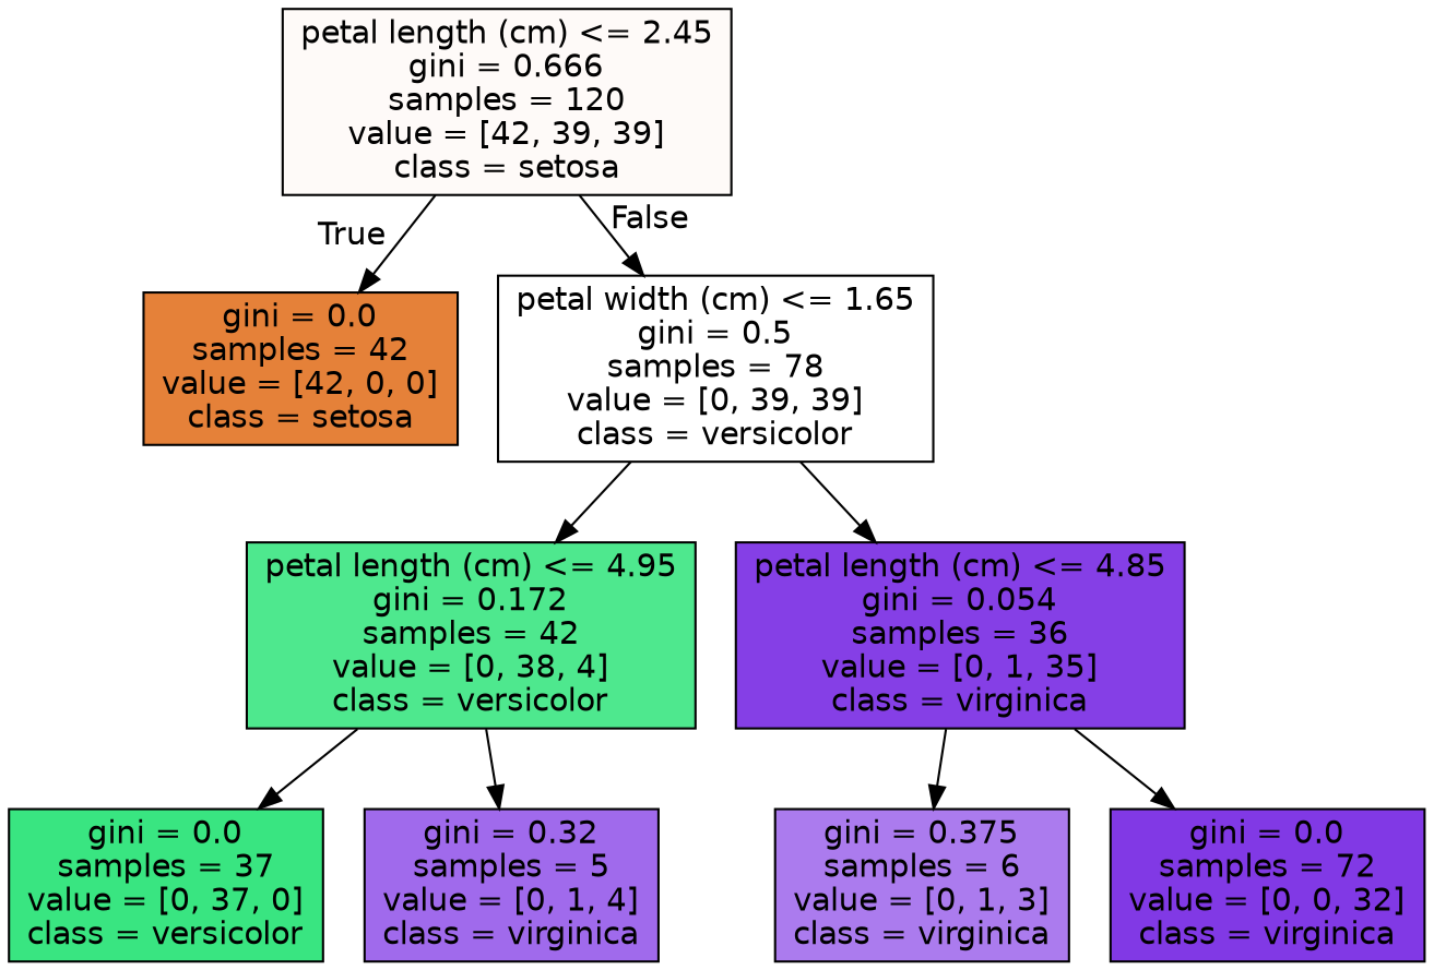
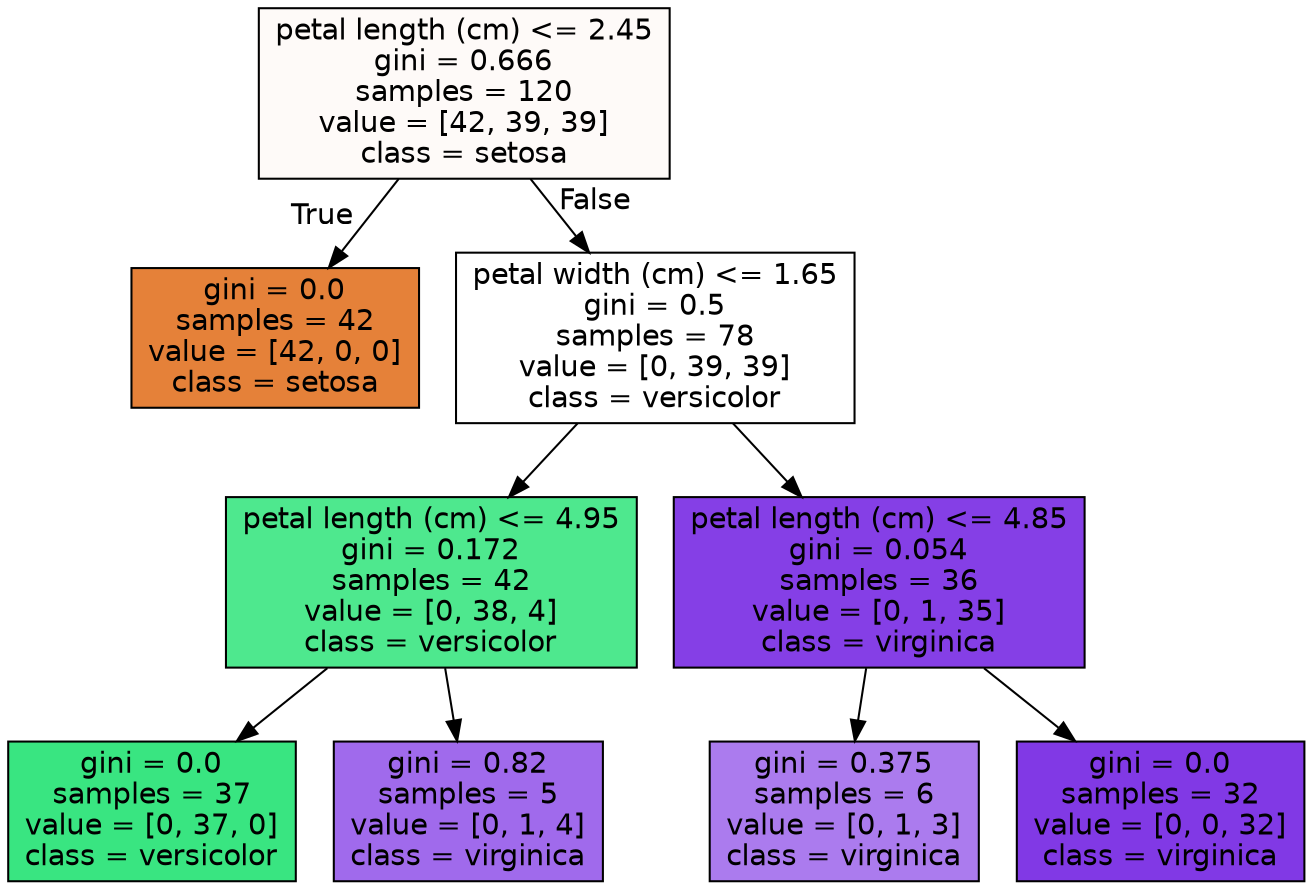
  digraph {
    node [color=black fontname=helvetica shape=box style=filled]
    edge [fontname=helvetica]
    n1 [fillcolor="#fefaf8" label="petal length (cm) <= 2.45\ngini = 0.666\nsamples = 120\nvalue = [42, 39, 39]\nclass = setosa"]
    n2 [fillcolor="#e58139" label="gini = 0.0\nsamples = 42\nvalue = [42, 0, 0]\nclass = setosa"]
    n3 [fillcolor="#ffffff" label="petal width (cm) <= 1.65\ngini = 0.5\nsamples = 78\nvalue = [0, 39, 39]\nclass = versicolor"]
    n4 [fillcolor="#4ee88e" label="petal length (cm) <= 4.95\ngini = 0.172\nsamples = 42\nvalue = [0, 38, 4]\nclass = versicolor"]
    n5 [fillcolor="#853fe6" label="petal length (cm) <= 4.85\ngini = 0.054\nsamples = 36\nvalue = [0, 1, 35]\nclass = virginica"]
    n6 [fillcolor="#39e581" label="gini = 0.0\nsamples = 37\nvalue = [0, 37, 0]\nclass = versicolor"]
-   n7 [fillcolor="#a06aec" label="gini = 0.32\nsamples = 5\nvalue = [0, 1, 4]\nclass = virginica"]
+   n7 [fillcolor="#a06aec" label="gini = 0.82\nsamples = 5\nvalue = [0, 1, 4]\nclass = virginica"]
    n8 [fillcolor="#ab7bee" label="gini = 0.375\nsamples = 6\nvalue = [0, 1, 3]\nclass = virginica"]
-   n9 [fillcolor="#8139e5" label="gini = 0.0\nsamples = 72\nvalue = [0, 0, 32]\nclass = virginica"]
+   n9 [fillcolor="#8139e5" label="gini = 0.0\nsamples = 32\nvalue = [0, 0, 32]\nclass = virginica"]
    n1 -> n2 [headlabel=True labelangle=45 labeldistance=2.5]
    n1 -> n3 [headlabel=False labelangle=-45 labeldistance=2.5]
    n3 -> n4
    n3 -> n5
    n4 -> n6
    n4 -> n7
    n5 -> n8
    n5 -> n9
  }
